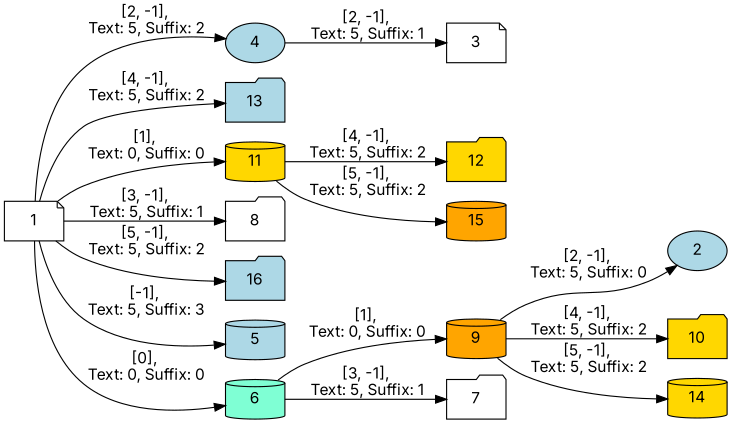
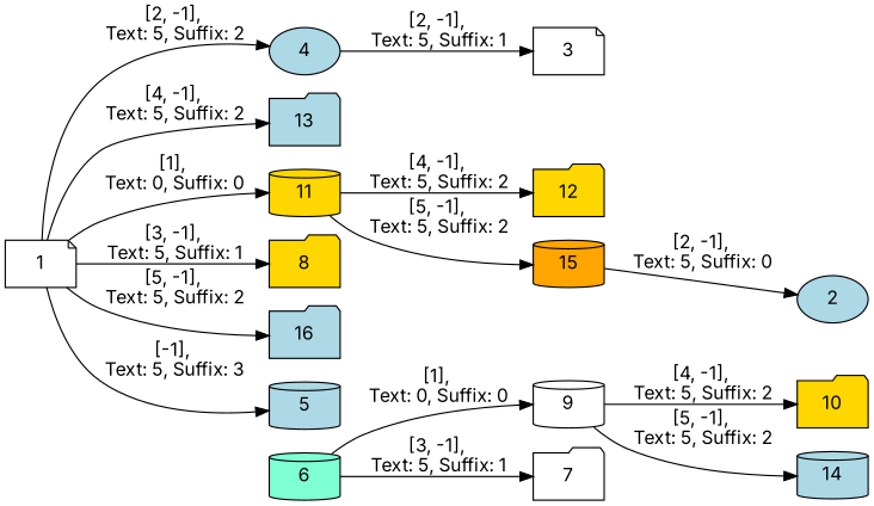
  digraph {
    fontname=Inter
    rankdir=LR
    node [fillcolor=lightblue fontname=Inter shape=folder style=filled]
    edge [fontname=Inter]
    1 [fillcolor=white shape=note]
    4 [shape=ellipse]
    13
    11 [fillcolor=gold shape=cylinder]
-   8 [fillcolor=white]
+   8 [fillcolor=gold]
    16
    5 [shape=cylinder]
    6 [fillcolor=aquamarine shape=cylinder]
    3 [fillcolor=white shape=note]
    12 [fillcolor=gold]
    15 [fillcolor=orange shape=cylinder]
-   9 [fillcolor=orange shape=cylinder]
+   9 [fillcolor=white shape=cylinder]
    7 [fillcolor=white]
    2 [shape=ellipse]
    10 [fillcolor=gold]
-   14 [fillcolor=gold shape=cylinder]
+   14 [shape=cylinder]
    1 -> 4 [label="[2, -1],\n Text: 5, Suffix: 2"]
    1 -> 13 [label="[4, -1],\n Text: 5, Suffix: 2"]
    1 -> 11 [label="[1],\n Text: 0, Suffix: 0"]
    1 -> 8 [label="[3, -1],\n Text: 5, Suffix: 1"]
    1 -> 16 [label="[5, -1],\n Text: 5, Suffix: 2"]
    1 -> 5 [label="[-1],\n Text: 5, Suffix: 3"]
-   1 -> 6 [label="[0],\n Text: 0, Suffix: 0"]
    4 -> 3 [label="[2, -1],\n Text: 5, Suffix: 1"]
    11 -> 12 [label="[4, -1],\n Text: 5, Suffix: 2"]
    11 -> 15 [label="[5, -1],\n Text: 5, Suffix: 2"]
    6 -> 9 [label="[1],\n Text: 0, Suffix: 0"]
    6 -> 7 [label="[3, -1],\n Text: 5, Suffix: 1"]
-   9 -> 2 [label="[2, -1],\n Text: 5, Suffix: 0"]
+   15 -> 2 [label="[2, -1],\n Text: 5, Suffix: 0"]
    9 -> 10 [label="[4, -1],\n Text: 5, Suffix: 2"]
    9 -> 14 [label="[5, -1],\n Text: 5, Suffix: 2"]
  }
